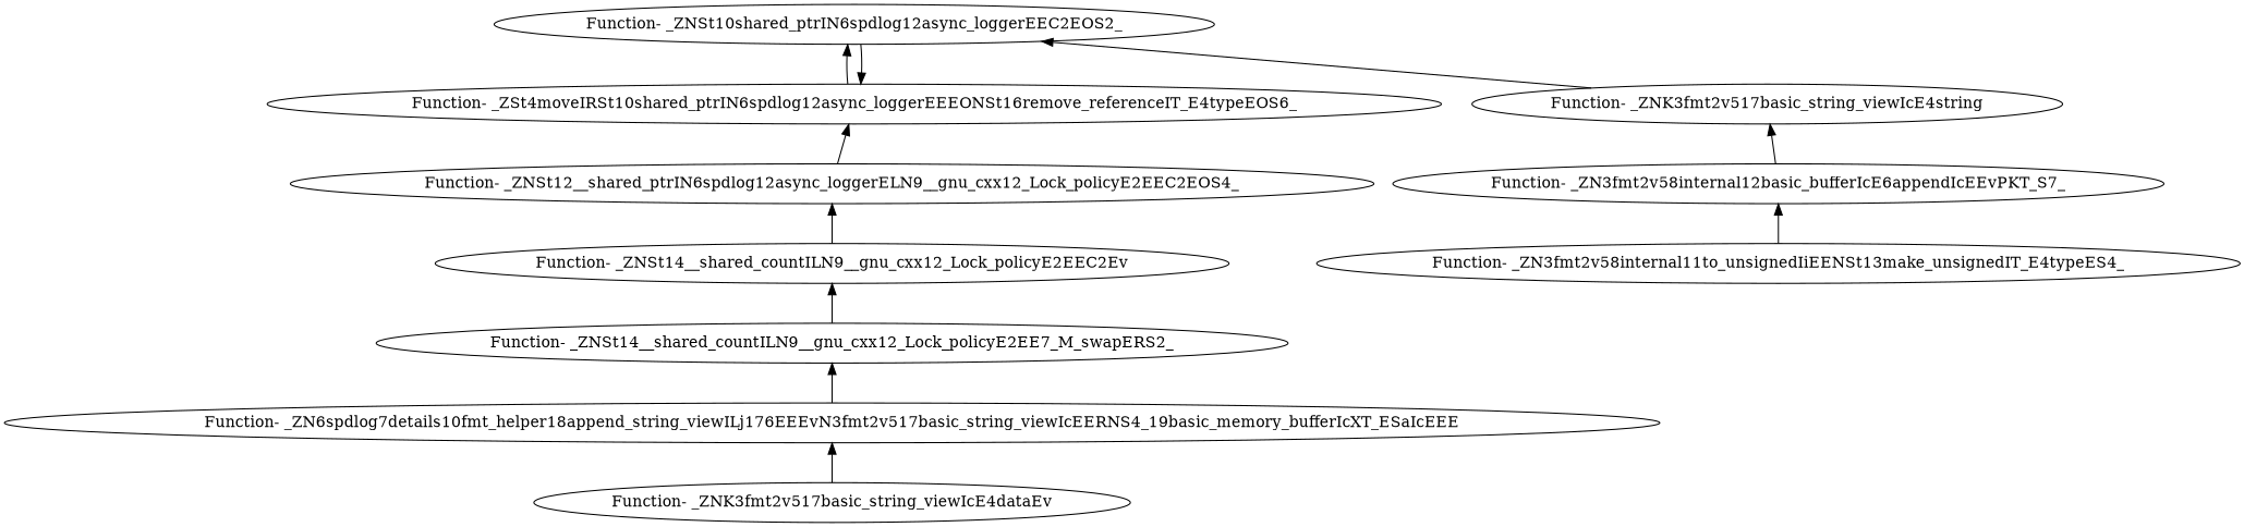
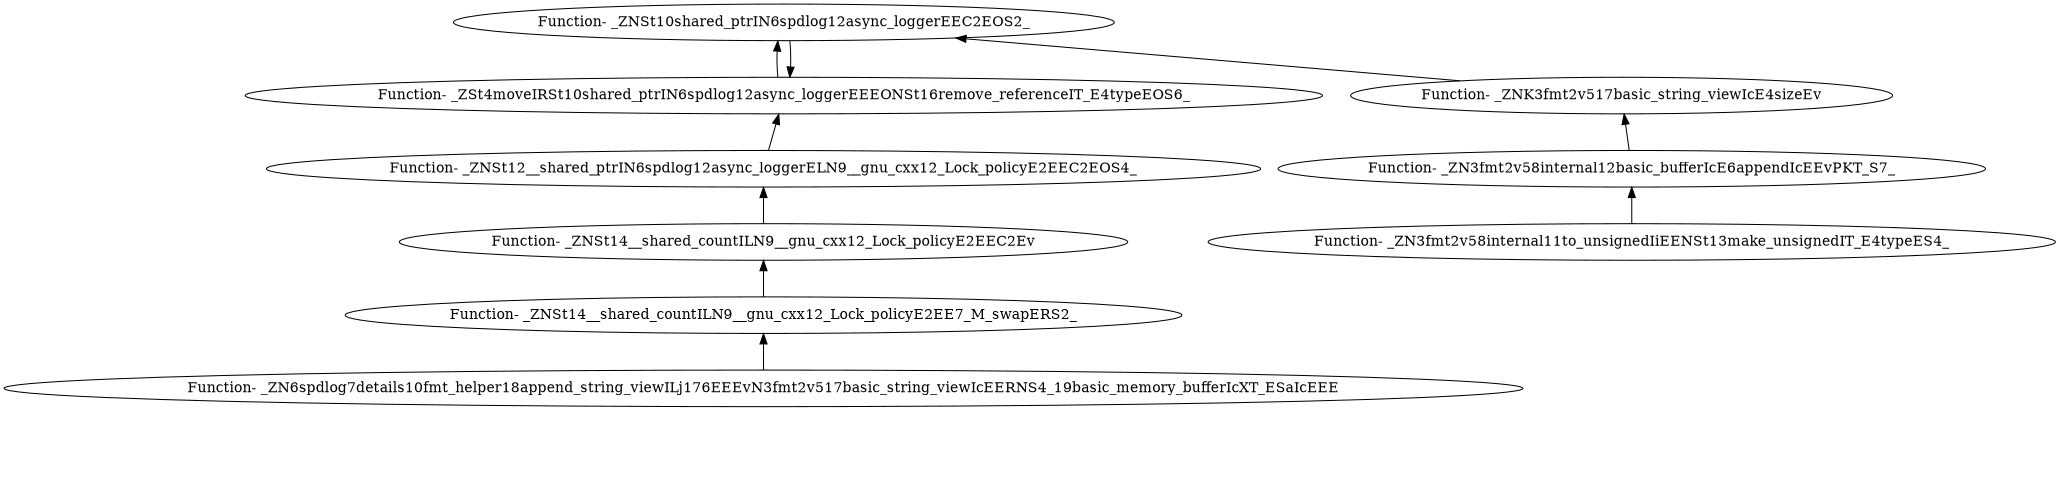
  digraph {
    edge [dir=back]
    "Function- _ZN3fmt2v58internal12basic_bufferIcE6appendIcEEvPKT_S7_"
    "Function- _ZN3fmt2v58internal11to_unsignedIiEENSt13make_unsignedIT_E4typeES4_"
-   "Function- _ZNK3fmt2v517basic_string_viewIcE4sizeEv" [label="Function- _ZNK3fmt2v517basic_string_viewIcE4string"]
+   "Function- _ZNK3fmt2v517basic_string_viewIcE4sizeEv"
    "Function- _ZN6spdlog7details10fmt_helper18append_string_viewILj176EEEvN3fmt2v517basic_string_viewIcEERNS4_19basic_memory_bufferIcXT_ESaIcEEE"
-   "Function- _ZNK3fmt2v517basic_string_viewIcE4dataEv"
    "Function- _ZNSt14__shared_countILN9__gnu_cxx12_Lock_policyE2EE7_M_swapERS2_"
    "Function- _ZNSt14__shared_countILN9__gnu_cxx12_Lock_policyE2EEC2Ev"
    "Function- _ZNSt12__shared_ptrIN6spdlog12async_loggerELN9__gnu_cxx12_Lock_policyE2EEC2EOS4_"
    "Function- _ZSt4moveIRSt10shared_ptrIN6spdlog12async_loggerEEEONSt16remove_referenceIT_E4typeEOS6_"
    "Function- _ZNSt10shared_ptrIN6spdlog12async_loggerEEC2EOS2_"
    "Function- _ZN3fmt2v58internal12basic_bufferIcE6appendIcEEvPKT_S7_" -> "Function- _ZN3fmt2v58internal11to_unsignedIiEENSt13make_unsignedIT_E4typeES4_"
    "Function- _ZNK3fmt2v517basic_string_viewIcE4sizeEv" -> "Function- _ZN3fmt2v58internal12basic_bufferIcE6appendIcEEvPKT_S7_"
-   "Function- _ZN6spdlog7details10fmt_helper18append_string_viewILj176EEEvN3fmt2v517basic_string_viewIcEERNS4_19basic_memory_bufferIcXT_ESaIcEEE" -> "Function- _ZNK3fmt2v517basic_string_viewIcE4dataEv"
    "Function- _ZNSt14__shared_countILN9__gnu_cxx12_Lock_policyE2EE7_M_swapERS2_" -> "Function- _ZN6spdlog7details10fmt_helper18append_string_viewILj176EEEvN3fmt2v517basic_string_viewIcEERNS4_19basic_memory_bufferIcXT_ESaIcEEE"
    "Function- _ZNSt14__shared_countILN9__gnu_cxx12_Lock_policyE2EEC2Ev" -> "Function- _ZNSt14__shared_countILN9__gnu_cxx12_Lock_policyE2EE7_M_swapERS2_"
    "Function- _ZNSt12__shared_ptrIN6spdlog12async_loggerELN9__gnu_cxx12_Lock_policyE2EEC2EOS4_" -> "Function- _ZNSt14__shared_countILN9__gnu_cxx12_Lock_policyE2EEC2Ev"
    "Function- _ZSt4moveIRSt10shared_ptrIN6spdlog12async_loggerEEEONSt16remove_referenceIT_E4typeEOS6_" -> "Function- _ZNSt12__shared_ptrIN6spdlog12async_loggerELN9__gnu_cxx12_Lock_policyE2EEC2EOS4_"
    "Function- _ZSt4moveIRSt10shared_ptrIN6spdlog12async_loggerEEEONSt16remove_referenceIT_E4typeEOS6_" -> "Function- _ZNSt10shared_ptrIN6spdlog12async_loggerEEC2EOS2_"
    "Function- _ZNSt10shared_ptrIN6spdlog12async_loggerEEC2EOS2_" -> "Function- _ZNK3fmt2v517basic_string_viewIcE4sizeEv"
    "Function- _ZNSt10shared_ptrIN6spdlog12async_loggerEEC2EOS2_" -> "Function- _ZSt4moveIRSt10shared_ptrIN6spdlog12async_loggerEEEONSt16remove_referenceIT_E4typeEOS6_"
  }
